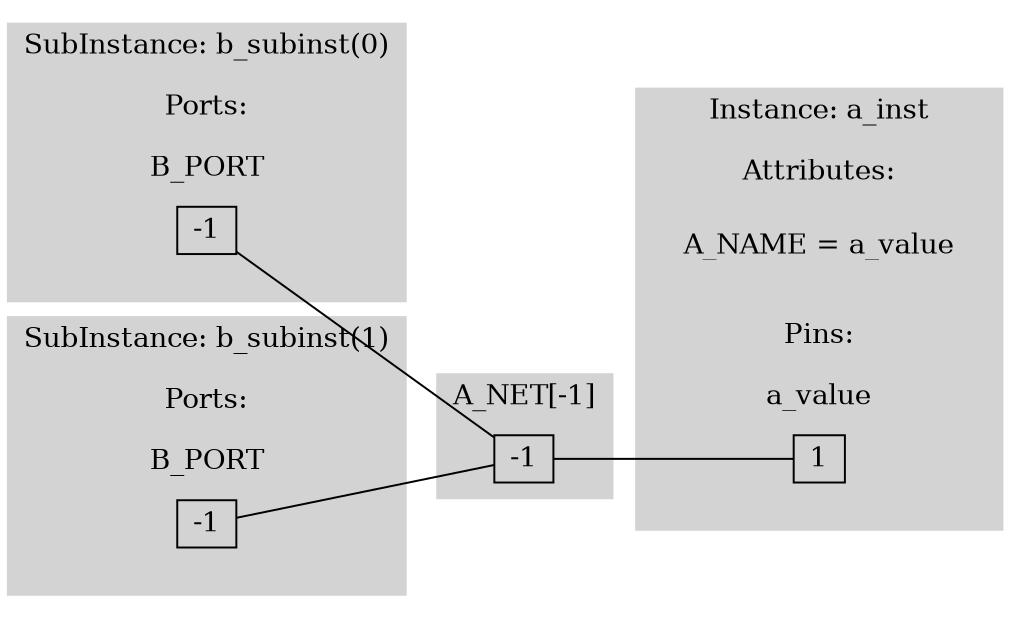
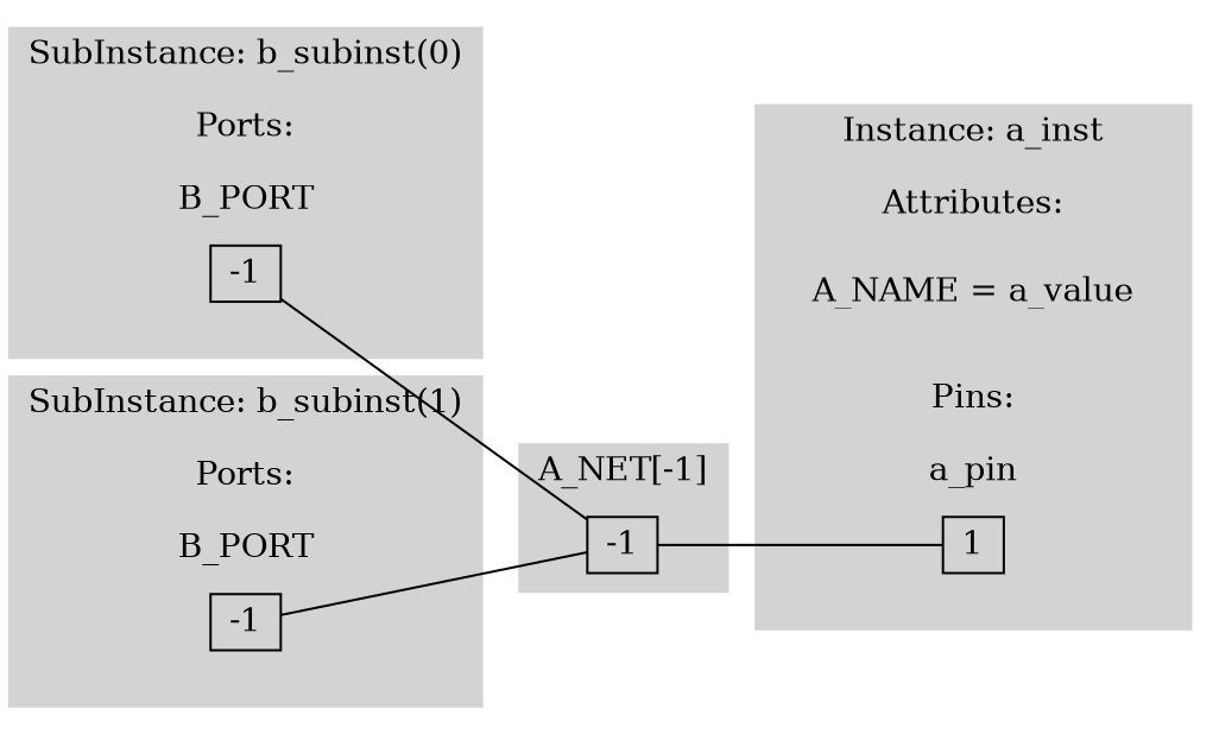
  graph {
    splines=false
    rankdir=LR
    node [shape=record]
    edge [headport=-1 tailport=-1]
    n1 [height=0.25 label="<-1> -1" width=0.25]
    n2 [height=0.25 label="<-1> -1" width=0.25]
    n3 [label="A_NAME = a_value\n" shape=none]
    n4 [height=0.25 label="<-1> 1" width=0.25]
    n5 [height=0.25 label="<-1> -1" width=0.25]
    subgraph cluster_1 {
      color=lightgrey
      label="SubInstance: b_subinst(0)"
      style=filled
      subgraph cluster_2 {
        color=lightgrey
        label="Ports:"
        style=filled
        subgraph cluster_3 {
          color=lightgrey
          label=B_PORT
          style=filled
          n1
        }
      }
    }
    subgraph cluster_4 {
      color=lightgrey
      label="SubInstance: b_subinst(1)"
      style=filled
      subgraph cluster_5 {
        color=lightgrey
        label="Ports:"
        style=filled
        subgraph cluster_6 {
          color=lightgrey
          label=B_PORT
          style=filled
          n2
        }
      }
    }
    subgraph cluster_7 {
      color=lightgrey
      label="Instance: a_inst"
      style=filled
      subgraph cluster_8 {
        color=lightgrey
        label="Attributes:"
        style=filled
        n3
      }
      subgraph cluster_9 {
        color=lightgrey
        label="Pins:"
        style=filled
        subgraph cluster_10 {
          color=lightgrey
-         label=a_value
+         label=a_pin
          style=filled
          n4
        }
      }
    }
    subgraph cluster_11 {
      color=lightgrey
      label="A_NET[-1]"
      style=filled
      n5
    }
    n1 -- n5
    n2 -- n5
    n5 -- n4
  }
